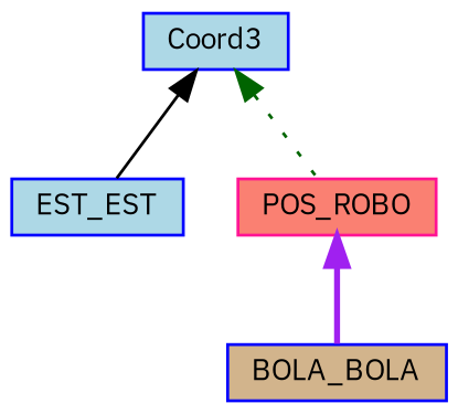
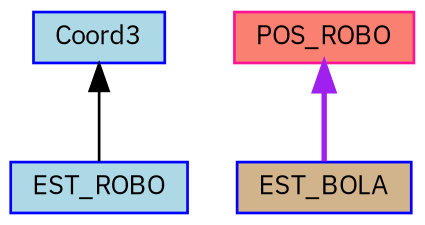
  digraph {
    fontname="IBM Plex Sans"
    rankdir=TB
    node [color=blue fillcolor=lightblue fontname="IBM Plex Sans" fontsize=10 shape=record style=filled]
    edge [dir=back fontname="IBM Plex Sans" fontsize=10 labelfontname=Helvetica labelfontsize=10]
    n1 [height=0.2 label=Coord3 width=0.4]
-   n2 [height=0.2 label=EST_EST width=0.4]
+   n2 [height=0.2 label=EST_ROBO width=0.4]
    n3 [color=deeppink fillcolor=salmon height=0.2 label=POS_ROBO width=0.4]
-   n4 [fillcolor=tan height=0.2 label=BOLA_BOLA width=0.4]
+   n4 [fillcolor=tan height=0.2 label=EST_BOLA width=0.4]
    n1 -> n2 [color=black style=solid]
-   n1 -> n3 [color=darkgreen style=dotted]
    n3 -> n4 [color=purple style=bold]
  }
